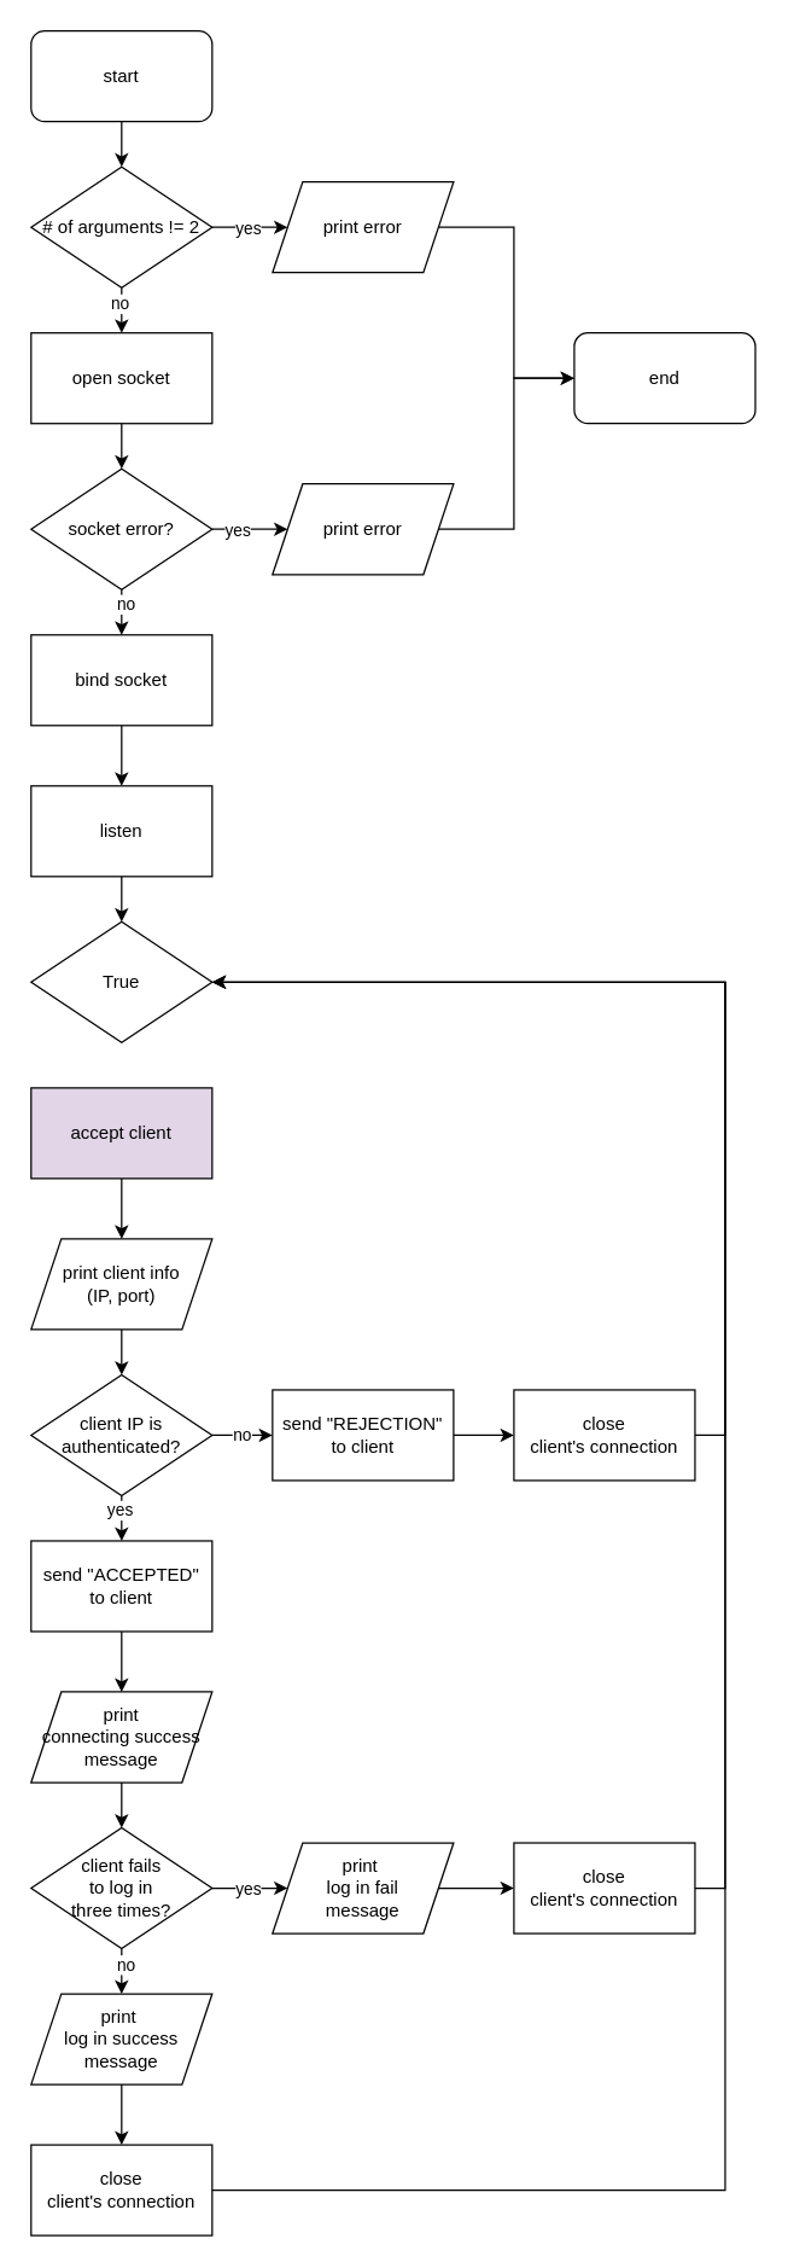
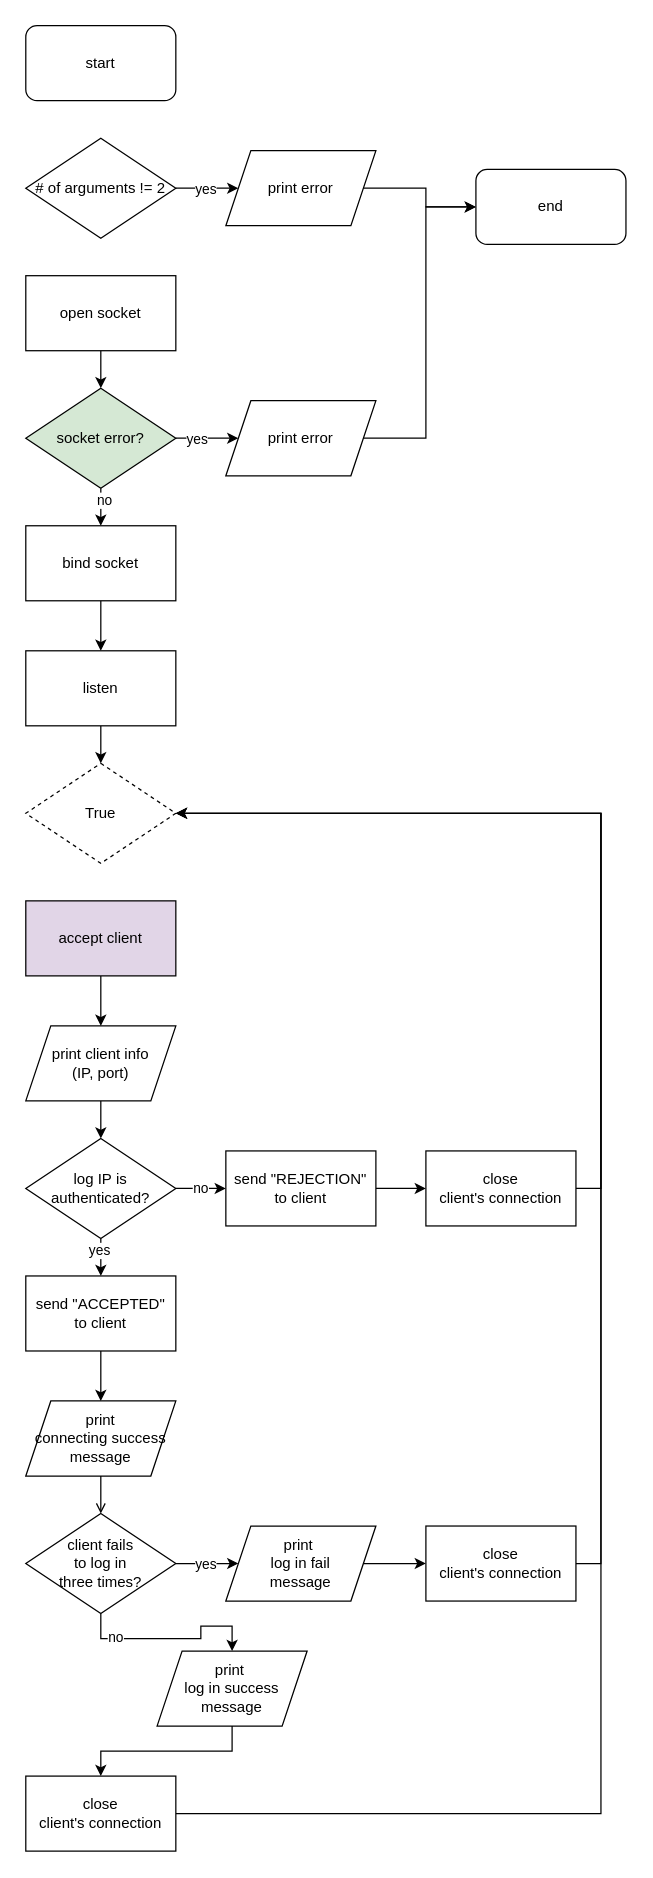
  <mxCell id="0" />
  <mxCell id="1" parent="0" />
- <mxCell id="2" value="" style="edgeStyle=orthogonalEdgeStyle;rounded=0;orthogonalLoop=1;jettySize=auto;html=1;" edge="1" parent="1" source="3" target="8"><mxGeometry relative="1" as="geometry" /></mxCell>
  <mxCell id="3" value="start" style="rounded=1;whiteSpace=wrap;html=1;" vertex="1" parent="1"><mxGeometry x="20" y="20" width="120" height="60" as="geometry" /></mxCell>
- <mxCell id="4" value="" style="edgeStyle=orthogonalEdgeStyle;rounded=0;orthogonalLoop=1;jettySize=auto;html=1;" edge="1" parent="1" source="8" target="12"><mxGeometry relative="1" as="geometry" /></mxCell>
- <mxCell id="5" value="no" style="edgeLabel;html=1;align=center;verticalAlign=middle;resizable=0;points=[];" vertex="1" connectable="0" parent="4"><mxGeometry x="0.187" y="2" relative="1" as="geometry"><mxPoint x="-4" as="offset" /></mxGeometry></mxCell>
  <mxCell id="6" value="" style="edgeStyle=orthogonalEdgeStyle;rounded=0;orthogonalLoop=1;jettySize=auto;html=1;" edge="1" parent="1" source="8" target="10"><mxGeometry relative="1" as="geometry" /></mxCell>
  <mxCell id="7" value="yes" style="edgeLabel;html=1;align=center;verticalAlign=middle;resizable=0;points=[];" vertex="1" connectable="0" parent="6"><mxGeometry x="-0.1" y="1" relative="1" as="geometry"><mxPoint y="1" as="offset" /></mxGeometry></mxCell>
  <mxCell id="8" value="# of arguments != 2" style="rhombus;whiteSpace=wrap;html=1;" vertex="1" parent="1"><mxGeometry x="20" y="110" width="120" height="80" as="geometry" /></mxCell>
  <mxCell id="9" style="edgeStyle=orthogonalEdgeStyle;rounded=0;orthogonalLoop=1;jettySize=auto;html=1;entryX=0;entryY=0.5;entryDx=0;entryDy=0;" edge="1" parent="1" source="10" target="55"><mxGeometry relative="1" as="geometry" /></mxCell>
  <mxCell id="10" value="print error" style="shape=parallelogram;perimeter=parallelogramPerimeter;whiteSpace=wrap;html=1;fixedSize=1;" vertex="1" parent="1"><mxGeometry x="180" y="120" width="120" height="60" as="geometry" /></mxCell>
  <mxCell id="11" value="" style="edgeStyle=orthogonalEdgeStyle;rounded=0;orthogonalLoop=1;jettySize=auto;html=1;" edge="1" parent="1" source="12" target="17"><mxGeometry relative="1" as="geometry" /></mxCell>
  <mxCell id="12" value="open socket" style="rounded=0;whiteSpace=wrap;html=1;" vertex="1" parent="1"><mxGeometry x="20" y="220" width="120" height="60" as="geometry" /></mxCell>
  <mxCell id="13" value="" style="edgeStyle=orthogonalEdgeStyle;rounded=0;orthogonalLoop=1;jettySize=auto;html=1;" edge="1" parent="1" source="17" target="19"><mxGeometry relative="1" as="geometry" /></mxCell>
  <mxCell id="14" value="yes" style="edgeLabel;html=1;align=center;verticalAlign=middle;resizable=0;points=[];" vertex="1" connectable="0" parent="13"><mxGeometry x="-0.367" relative="1" as="geometry"><mxPoint as="offset" /></mxGeometry></mxCell>
  <mxCell id="15" value="" style="edgeStyle=orthogonalEdgeStyle;rounded=0;orthogonalLoop=1;jettySize=auto;html=1;" edge="1" parent="1" source="17" target="21"><mxGeometry relative="1" as="geometry" /></mxCell>
  <mxCell id="16" value="no" style="edgeLabel;html=1;align=center;verticalAlign=middle;resizable=0;points=[];" vertex="1" connectable="0" parent="15"><mxGeometry x="-0.653" y="2" relative="1" as="geometry"><mxPoint as="offset" /></mxGeometry></mxCell>
- <mxCell id="17" value="socket error?" style="rhombus;whiteSpace=wrap;html=1;" vertex="1" parent="1"><mxGeometry x="20" y="310" width="120" height="80" as="geometry" /></mxCell>
+ <mxCell id="17" value="socket error?" style="rhombus;whiteSpace=wrap;html=1;fillColor=#d5e8d4;" vertex="1" parent="1"><mxGeometry x="20" y="310" width="120" height="80" as="geometry" /></mxCell>
  <mxCell id="18" style="edgeStyle=orthogonalEdgeStyle;rounded=0;orthogonalLoop=1;jettySize=auto;html=1;entryX=0;entryY=0.5;entryDx=0;entryDy=0;" edge="1" parent="1" source="19" target="55"><mxGeometry relative="1" as="geometry" /></mxCell>
  <mxCell id="19" value="print error" style="shape=parallelogram;perimeter=parallelogramPerimeter;whiteSpace=wrap;html=1;fixedSize=1;" vertex="1" parent="1"><mxGeometry x="180" y="320" width="120" height="60" as="geometry" /></mxCell>
  <mxCell id="20" value="" style="edgeStyle=orthogonalEdgeStyle;rounded=0;orthogonalLoop=1;jettySize=auto;html=1;" edge="1" parent="1" source="21" target="23"><mxGeometry relative="1" as="geometry" /></mxCell>
  <mxCell id="21" value="bind socket" style="rounded=0;whiteSpace=wrap;html=1;" vertex="1" parent="1"><mxGeometry x="20" y="420" width="120" height="60" as="geometry" /></mxCell>
  <mxCell id="22" value="" style="edgeStyle=orthogonalEdgeStyle;rounded=0;orthogonalLoop=1;jettySize=auto;html=1;" edge="1" parent="1" source="23" target="24"><mxGeometry relative="1" as="geometry" /></mxCell>
  <mxCell id="23" value="listen" style="rounded=0;whiteSpace=wrap;html=1;" vertex="1" parent="1"><mxGeometry x="20" y="520" width="120" height="60" as="geometry" /></mxCell>
- <mxCell id="24" value="True" style="rhombus;whiteSpace=wrap;html=1;" vertex="1" parent="1"><mxGeometry x="20" y="610" width="120" height="80" as="geometry" /></mxCell>
+ <mxCell id="24" value="True" style="rhombus;whiteSpace=wrap;html=1;dashed=1;" vertex="1" parent="1"><mxGeometry x="20" y="610" width="120" height="80" as="geometry" /></mxCell>
  <mxCell id="25" value="" style="edgeStyle=orthogonalEdgeStyle;rounded=0;orthogonalLoop=1;jettySize=auto;html=1;" edge="1" parent="1" source="26" target="28"><mxGeometry relative="1" as="geometry" /></mxCell>
  <mxCell id="26" value="accept client" style="rounded=0;whiteSpace=wrap;html=1;fillColor=#e1d5e7;" vertex="1" parent="1"><mxGeometry x="20" y="720" width="120" height="60" as="geometry" /></mxCell>
  <mxCell id="27" value="" style="edgeStyle=orthogonalEdgeStyle;rounded=0;orthogonalLoop=1;jettySize=auto;html=1;" edge="1" parent="1" source="28" target="33"><mxGeometry relative="1" as="geometry" /></mxCell>
  <mxCell id="28" value="print client info&lt;div&gt;(IP, port)&lt;/div&gt;" style="shape=parallelogram;perimeter=parallelogramPerimeter;whiteSpace=wrap;html=1;fixedSize=1;" vertex="1" parent="1"><mxGeometry x="20" y="820" width="120" height="60" as="geometry" /></mxCell>
  <mxCell id="29" value="" style="edgeStyle=orthogonalEdgeStyle;rounded=0;orthogonalLoop=1;jettySize=auto;html=1;" edge="1" parent="1" source="33" target="35"><mxGeometry relative="1" as="geometry" /></mxCell>
  <mxCell id="30" value="no" style="edgeLabel;html=1;align=center;verticalAlign=middle;resizable=0;points=[];" vertex="1" connectable="0" parent="29"><mxGeometry x="-0.042" y="1" relative="1" as="geometry"><mxPoint as="offset" /></mxGeometry></mxCell>
  <mxCell id="31" value="" style="edgeStyle=orthogonalEdgeStyle;rounded=0;orthogonalLoop=1;jettySize=auto;html=1;" edge="1" parent="1" source="33" target="39"><mxGeometry relative="1" as="geometry" /></mxCell>
  <mxCell id="32" value="yes" style="edgeLabel;html=1;align=center;verticalAlign=middle;resizable=0;points=[];" vertex="1" connectable="0" parent="31"><mxGeometry x="-0.653" y="-2" relative="1" as="geometry"><mxPoint as="offset" /></mxGeometry></mxCell>
- <mxCell id="33" value="client IP&amp;nbsp;&lt;span style=&quot;background-color: initial;&quot;&gt;is&lt;/span&gt;&lt;div&gt;authenticated?&lt;/div&gt;" style="rhombus;whiteSpace=wrap;html=1;" vertex="1" parent="1"><mxGeometry x="20" y="910" width="120" height="80" as="geometry" /></mxCell>
+ <mxCell id="33" value="log IP&amp;nbsp;&lt;span style=&quot;background-color: initial;&quot;&gt;is&lt;/span&gt;&lt;div&gt;authenticated?&lt;/div&gt;" style="rhombus;whiteSpace=wrap;html=1;" vertex="1" parent="1"><mxGeometry x="20" y="910" width="120" height="80" as="geometry" /></mxCell>
  <mxCell id="34" value="" style="edgeStyle=orthogonalEdgeStyle;rounded=0;orthogonalLoop=1;jettySize=auto;html=1;" edge="1" parent="1" source="35" target="37"><mxGeometry relative="1" as="geometry" /></mxCell>
  <mxCell id="35" value="send &quot;REJECTION&quot;&lt;div&gt;to client&lt;/div&gt;" style="rounded=0;whiteSpace=wrap;html=1;" vertex="1" parent="1"><mxGeometry x="180" y="920" width="120" height="60" as="geometry" /></mxCell>
  <mxCell id="36" style="edgeStyle=orthogonalEdgeStyle;rounded=0;orthogonalLoop=1;jettySize=auto;html=1;entryX=1;entryY=0.5;entryDx=0;entryDy=0;exitX=1;exitY=0.5;exitDx=0;exitDy=0;" edge="1" parent="1" source="37" target="24"><mxGeometry relative="1" as="geometry"><Array as="points"><mxPoint x="480" y="950" /><mxPoint x="480" y="650" /></Array></mxGeometry></mxCell>
  <mxCell id="37" value="close&lt;div&gt;client's connection&lt;/div&gt;" style="rounded=0;whiteSpace=wrap;html=1;" vertex="1" parent="1"><mxGeometry x="340" y="920" width="120" height="60" as="geometry" /></mxCell>
  <mxCell id="38" value="" style="edgeStyle=orthogonalEdgeStyle;rounded=0;orthogonalLoop=1;jettySize=auto;html=1;" edge="1" parent="1" source="39" target="41"><mxGeometry relative="1" as="geometry" /></mxCell>
  <mxCell id="39" value="send &quot;ACCEPTED&quot;&lt;div&gt;to client&lt;/div&gt;" style="rounded=0;whiteSpace=wrap;html=1;" vertex="1" parent="1"><mxGeometry x="20" y="1020" width="120" height="60" as="geometry" /></mxCell>
- <mxCell id="40" value="" style="edgeStyle=orthogonalEdgeStyle;rounded=0;orthogonalLoop=1;jettySize=auto;html=1;" edge="1" parent="1" source="41" target="46"><mxGeometry relative="1" as="geometry" /></mxCell>
+ <mxCell id="40" value="" style="edgeStyle=orthogonalEdgeStyle;rounded=0;orthogonalLoop=1;jettySize=auto;html=1;endArrow=open;" edge="1" parent="1" source="41" target="46"><mxGeometry relative="1" as="geometry" /></mxCell>
  <mxCell id="41" value="print&lt;div&gt;connecting success&lt;div&gt;message&lt;/div&gt;&lt;/div&gt;" style="shape=parallelogram;perimeter=parallelogramPerimeter;whiteSpace=wrap;html=1;fixedSize=1;" vertex="1" parent="1"><mxGeometry x="20" y="1120" width="120" height="60" as="geometry" /></mxCell>
  <mxCell id="42" value="" style="edgeStyle=orthogonalEdgeStyle;rounded=0;orthogonalLoop=1;jettySize=auto;html=1;entryX=0.5;entryY=0;entryDx=0;entryDy=0;" edge="1" parent="1" source="46" target="48"><mxGeometry relative="1" as="geometry"><mxPoint x="80" y="1320" as="targetPoint" /></mxGeometry></mxCell>
  <mxCell id="43" value="no" style="edgeLabel;html=1;align=center;verticalAlign=middle;resizable=0;points=[];" vertex="1" connectable="0" parent="42"><mxGeometry x="-0.603" y="2" relative="1" as="geometry"><mxPoint as="offset" /></mxGeometry></mxCell>
  <mxCell id="44" value="" style="edgeStyle=orthogonalEdgeStyle;rounded=0;orthogonalLoop=1;jettySize=auto;html=1;" edge="1" parent="1" source="46" target="52"><mxGeometry relative="1" as="geometry" /></mxCell>
  <mxCell id="45" value="yes" style="edgeLabel;html=1;align=center;verticalAlign=middle;resizable=0;points=[];" vertex="1" connectable="0" parent="44"><mxGeometry x="-0.1" relative="1" as="geometry"><mxPoint as="offset" /></mxGeometry></mxCell>
  <mxCell id="46" value="client fails&lt;div&gt;to log in&lt;/div&gt;&lt;div&gt;three times?&lt;/div&gt;" style="rhombus;whiteSpace=wrap;html=1;" vertex="1" parent="1"><mxGeometry x="20" y="1210" width="120" height="80" as="geometry" /></mxCell>
  <mxCell id="47" value="" style="edgeStyle=orthogonalEdgeStyle;rounded=0;orthogonalLoop=1;jettySize=auto;html=1;" edge="1" parent="1" source="48" target="50"><mxGeometry relative="1" as="geometry" /></mxCell>
- <mxCell id="48" value="print&amp;nbsp;&lt;div&gt;log in success&lt;br&gt;&lt;div&gt;message&lt;/div&gt;&lt;/div&gt;" style="shape=parallelogram;perimeter=parallelogramPerimeter;whiteSpace=wrap;html=1;fixedSize=1;" vertex="1" parent="1"><mxGeometry x="20" y="1320" width="120" height="60" as="geometry" /></mxCell>
+ <mxCell id="48" value="print&amp;nbsp;&lt;div&gt;log in success&lt;br&gt;&lt;div&gt;message&lt;/div&gt;&lt;/div&gt;" style="shape=parallelogram;perimeter=parallelogramPerimeter;whiteSpace=wrap;html=1;fixedSize=1;" vertex="1" parent="1"><mxGeometry x="125" y="1320" width="120" height="60" as="geometry" /></mxCell>
  <mxCell id="49" style="edgeStyle=orthogonalEdgeStyle;rounded=0;orthogonalLoop=1;jettySize=auto;html=1;entryX=1;entryY=0.5;entryDx=0;entryDy=0;" edge="1" parent="1" source="50" target="24"><mxGeometry relative="1" as="geometry"><Array as="points"><mxPoint x="480" y="1450" /><mxPoint x="480" y="650" /></Array></mxGeometry></mxCell>
  <mxCell id="50" value="close&lt;div&gt;client's connection&lt;/div&gt;" style="rounded=0;whiteSpace=wrap;html=1;" vertex="1" parent="1"><mxGeometry x="20" y="1420" width="120" height="60" as="geometry" /></mxCell>
  <mxCell id="51" value="" style="edgeStyle=orthogonalEdgeStyle;rounded=0;orthogonalLoop=1;jettySize=auto;html=1;" edge="1" parent="1" source="52" target="54"><mxGeometry relative="1" as="geometry" /></mxCell>
  <mxCell id="52" value="print&amp;nbsp;&lt;div&gt;log in fail&lt;br&gt;&lt;div&gt;message&lt;/div&gt;&lt;/div&gt;" style="shape=parallelogram;perimeter=parallelogramPerimeter;whiteSpace=wrap;html=1;fixedSize=1;" vertex="1" parent="1"><mxGeometry x="180" y="1220" width="120" height="60" as="geometry" /></mxCell>
  <mxCell id="53" style="edgeStyle=orthogonalEdgeStyle;rounded=0;orthogonalLoop=1;jettySize=auto;html=1;entryX=1;entryY=0.5;entryDx=0;entryDy=0;" edge="1" parent="1" source="54" target="24"><mxGeometry relative="1" as="geometry"><Array as="points"><mxPoint x="480" y="1250" /><mxPoint x="480" y="650" /></Array></mxGeometry></mxCell>
  <mxCell id="54" value="close&lt;div&gt;client's connection&lt;/div&gt;" style="rounded=0;whiteSpace=wrap;html=1;" vertex="1" parent="1"><mxGeometry x="340" y="1220" width="120" height="60" as="geometry" /></mxCell>
- <mxCell id="55" value="end" style="rounded=1;whiteSpace=wrap;html=1;" vertex="1" parent="1"><mxGeometry x="380" y="220" width="120" height="60" as="geometry" /></mxCell>
+ <mxCell id="55" value="end" style="rounded=1;whiteSpace=wrap;html=1;" vertex="1" parent="1"><mxGeometry x="380" y="135" width="120" height="60" as="geometry" /></mxCell>
